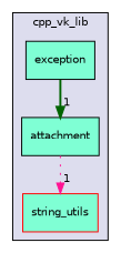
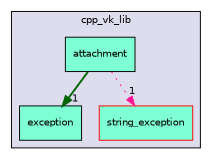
  digraph {
    compound=true
    node [fillcolor=aquamarine fontname=Helvetica fontsize=10 shape=box style=filled]
    edge [headlabel=1 labeldistance=1.5 labelfontname=Helvetica labelfontsize=10]
    n1 [label=exception]
-   n2 [color=red label=string_utils]
+   n2 [color=red label=string_exception]
    n3 [label=attachment pencolor=black]
    subgraph cluster_1 {
      bgcolor="#ddddee"
      fontname=Helvetica
      fontsize=10
      label=cpp_vk_lib
      pencolor=black
      n1
      n2
      n3
    }
-   n1 -> n3 [color=darkgreen style=bold]
+   n3 -> n1 [color=darkgreen style=bold]
    n3 -> n2 [color=deeppink style=dotted]
  }
